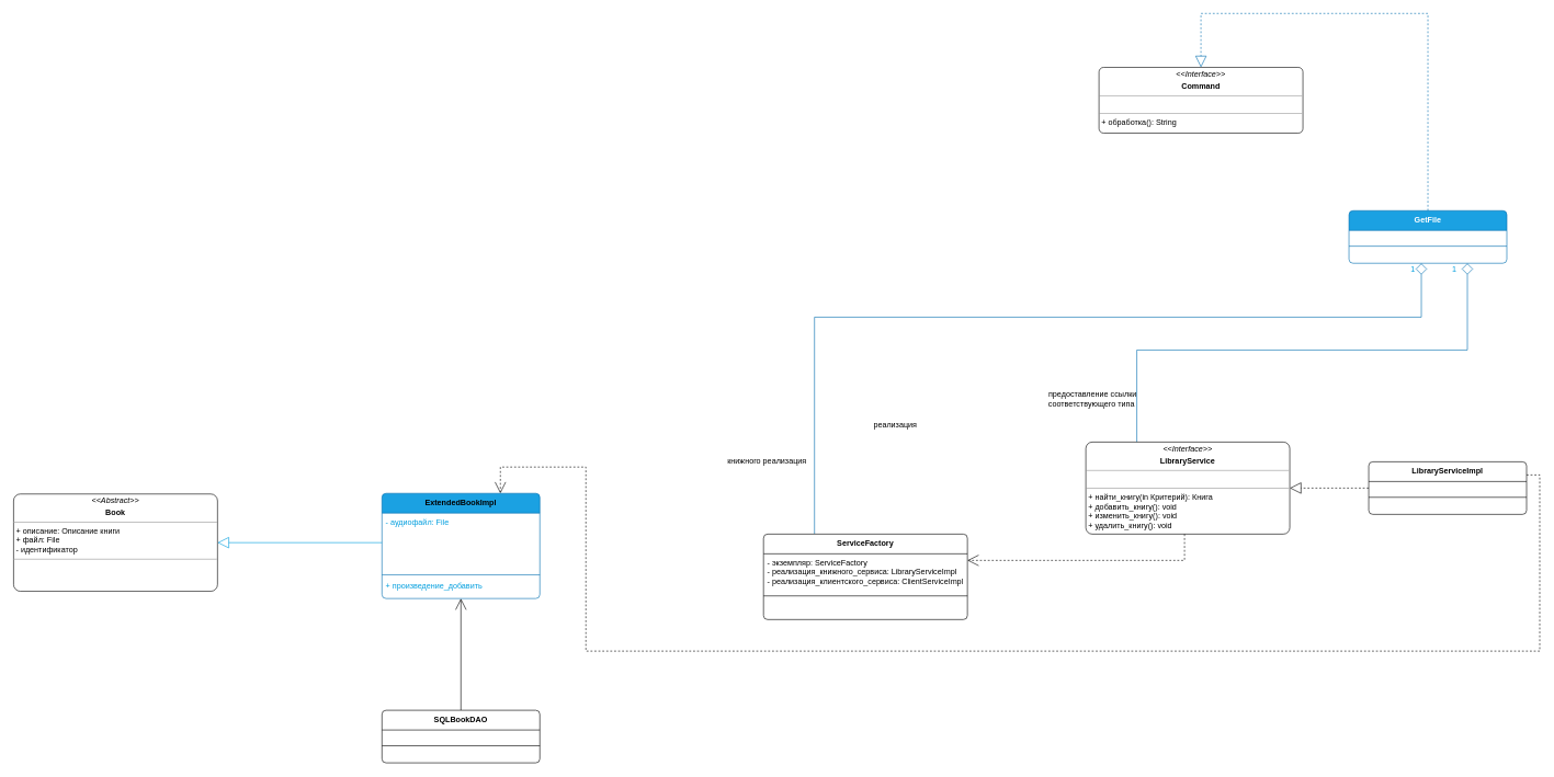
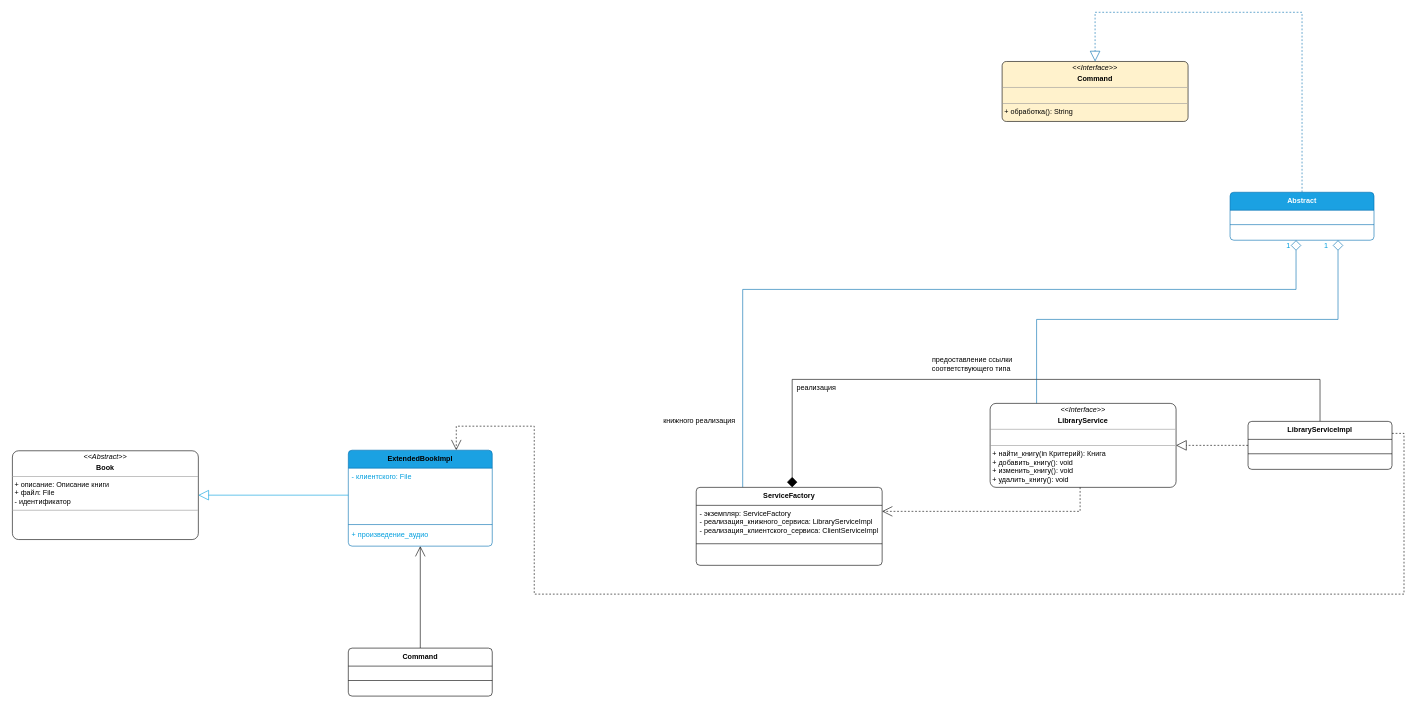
  <mxCell id="0" />
  <mxCell id="1" parent="0" />
  <mxCell id="2" value="&lt;p style=&quot;margin: 0px ; margin-top: 4px ; text-align: center&quot;&gt;&lt;i&gt;&amp;lt;&amp;lt;Abstract&amp;gt;&amp;gt;&lt;/i&gt;&lt;/p&gt;&lt;p style=&quot;margin: 0px ; margin-top: 4px ; text-align: center&quot;&gt;&lt;b&gt;Book&lt;/b&gt;&lt;/p&gt;&lt;hr size=&quot;1&quot;&gt;&lt;p style=&quot;margin: 0px ; margin-left: 4px&quot;&gt;+ описание: Описание книги&lt;/p&gt;&lt;p style=&quot;margin: 0px ; margin-left: 4px&quot;&gt;+ файл: File&lt;br style=&quot;padding: 0px ; margin: 0px&quot;&gt;- идентификатор&lt;br&gt;&lt;/p&gt;&lt;hr size=&quot;1&quot;&gt;&lt;p style=&quot;margin: 0px ; margin-left: 4px&quot;&gt;&amp;nbsp;&lt;/p&gt;" style="verticalAlign=top;align=left;overflow=fill;fontSize=12;fontFamily=Helvetica;html=1;rounded=1;arcSize=7;" vertex="1" parent="1"><mxGeometry x="20" y="751" width="310" height="148" as="geometry" /></mxCell>
  <mxCell id="3" style="edgeStyle=orthogonalEdgeStyle;rounded=0;orthogonalLoop=1;jettySize=auto;html=1;exitX=0.5;exitY=0;exitDx=0;exitDy=0;endArrow=open;endFill=0;dashed=0;startSize=15;endSize=15;" edge="1" parent="1" source="4" target="30"><mxGeometry relative="1" as="geometry" /></mxCell>
- <mxCell id="4" value="SQLBookDAO" style="swimlane;fontStyle=1;align=center;verticalAlign=top;childLayout=stackLayout;horizontal=1;startSize=30;horizontalStack=0;resizeParent=1;resizeParentMax=0;resizeLast=0;collapsible=1;marginBottom=0;rounded=1;arcSize=7;" vertex="1" parent="1"><mxGeometry x="580" y="1080" width="240" height="80" as="geometry" /></mxCell>
+ <mxCell id="4" value="Command" style="swimlane;fontStyle=1;align=center;verticalAlign=top;childLayout=stackLayout;horizontal=1;startSize=30;horizontalStack=0;resizeParent=1;resizeParentMax=0;resizeLast=0;collapsible=1;marginBottom=0;rounded=1;arcSize=7;" vertex="1" parent="1"><mxGeometry x="580" y="1080" width="240" height="80" as="geometry" /></mxCell>
  <mxCell id="5" value=" " style="text;strokeColor=none;fillColor=none;align=left;verticalAlign=top;spacingLeft=4;spacingRight=4;overflow=hidden;rotatable=0;points=[[0,0.5],[1,0.5]];portConstraint=eastwest;" vertex="1" parent="4"><mxGeometry y="30" width="240" height="20" as="geometry" /></mxCell>
  <mxCell id="6" value="" style="line;strokeWidth=1;fillColor=none;align=left;verticalAlign=middle;spacingTop=-1;spacingLeft=3;spacingRight=3;rotatable=0;labelPosition=right;points=[];portConstraint=eastwest;" vertex="1" parent="4"><mxGeometry y="50" width="240" height="8" as="geometry" /></mxCell>
  <mxCell id="7" value=" " style="text;strokeColor=none;fillColor=none;align=left;verticalAlign=top;spacingLeft=4;spacingRight=4;overflow=hidden;rotatable=0;points=[[0,0.5],[1,0.5]];portConstraint=eastwest;" vertex="1" parent="4"><mxGeometry y="58" width="240" height="22" as="geometry" /></mxCell>
+ <mxCell id="8" style="edgeStyle=orthogonalEdgeStyle;rounded=0;orthogonalLoop=1;jettySize=auto;html=1;exitX=0.5;exitY=0;exitDx=0;exitDy=0;endArrow=diamond;endFill=1;endSize=15;" edge="1" parent="1" source="13" target="18"><mxGeometry relative="1" as="geometry"><Array as="points"><mxPoint x="2200" y="632" /><mxPoint x="1320" y="632" /></Array></mxGeometry></mxCell>
  <mxCell id="9" style="edgeStyle=orthogonalEdgeStyle;rounded=0;orthogonalLoop=1;jettySize=auto;html=1;exitX=0.25;exitY=0;exitDx=0;exitDy=0;fontColor=#009900;startArrow=none;startFill=0;endArrow=diamond;endFill=0;startSize=15;endSize=15;fillColor=#1ba1e2;strokeColor=#006EAF;" edge="1" parent="1" source="10" target="35"><mxGeometry relative="1" as="geometry"><Array as="points"><mxPoint x="1728" y="532" /><mxPoint x="2230" y="532" /></Array><mxPoint x="3141" y="452" as="targetPoint" /></mxGeometry></mxCell>
  <mxCell id="10" value="&lt;p style=&quot;margin: 0px ; margin-top: 4px ; text-align: center&quot;&gt;&lt;i&gt;&amp;lt;&amp;lt;Interface&amp;gt;&amp;gt;&lt;/i&gt;&lt;/p&gt;&lt;p style=&quot;margin: 0px ; margin-top: 4px ; text-align: center&quot;&gt;&lt;b&gt;LibraryService&lt;/b&gt;&lt;/p&gt;&lt;hr size=&quot;1&quot;&gt;&lt;p style=&quot;margin: 0px ; margin-left: 4px&quot;&gt;&amp;nbsp;&lt;br&gt;&lt;/p&gt;&lt;hr size=&quot;1&quot;&gt;&lt;p style=&quot;margin: 0px ; margin-left: 4px&quot;&gt;+ найти_книгу(in Критерий): Книга&lt;br&gt;&lt;/p&gt;&lt;p style=&quot;margin: 0px ; margin-left: 4px&quot;&gt;+ добавить_книгу(): void&lt;/p&gt;&lt;p style=&quot;margin: 0px ; margin-left: 4px&quot;&gt;+ изменить_книгу(): void&lt;/p&gt;&lt;p style=&quot;margin: 0px ; margin-left: 4px&quot;&gt;+ удалить_книгу(): void&lt;/p&gt;" style="verticalAlign=top;align=left;overflow=fill;fontSize=12;fontFamily=Helvetica;html=1;rounded=1;arcSize=7;" vertex="1" parent="1"><mxGeometry x="1650" y="672" width="310" height="140" as="geometry" /></mxCell>
  <mxCell id="11" style="edgeStyle=orthogonalEdgeStyle;rounded=0;orthogonalLoop=1;jettySize=auto;html=1;dashed=1;endArrow=open;endFill=0;endSize=15;strokeWidth=1;" edge="1" parent="1" source="10" target="18"><mxGeometry relative="1" as="geometry"><Array as="points"><mxPoint x="1800" y="852" /></Array></mxGeometry></mxCell>
  <mxCell id="12" style="edgeStyle=orthogonalEdgeStyle;rounded=0;orthogonalLoop=1;jettySize=auto;html=1;exitX=1;exitY=0.25;exitDx=0;exitDy=0;dashed=1;endArrow=open;endFill=0;startSize=15;endSize=15;entryX=0.75;entryY=0;entryDx=0;entryDy=0;" edge="1" parent="1" source="13" target="30"><mxGeometry relative="1" as="geometry"><Array as="points"><mxPoint x="2340" y="722" /><mxPoint x="2340" y="990" /><mxPoint x="890" y="990" /><mxPoint x="890" y="710" /><mxPoint x="760" y="710" /></Array></mxGeometry></mxCell>
  <mxCell id="13" value="LibraryServiceImpl" style="swimlane;fontStyle=1;align=center;verticalAlign=top;childLayout=stackLayout;horizontal=1;startSize=30;horizontalStack=0;resizeParent=1;resizeParentMax=0;resizeLast=0;collapsible=1;marginBottom=0;rounded=1;arcSize=7;" vertex="1" parent="1"><mxGeometry x="2080" y="702" width="240" height="80" as="geometry" /></mxCell>
  <mxCell id="14" value=" " style="text;strokeColor=none;fillColor=none;align=left;verticalAlign=top;spacingLeft=4;spacingRight=4;overflow=hidden;rotatable=0;points=[[0,0.5],[1,0.5]];portConstraint=eastwest;" vertex="1" parent="13"><mxGeometry y="30" width="240" height="20" as="geometry" /></mxCell>
  <mxCell id="15" value="" style="line;strokeWidth=1;fillColor=none;align=left;verticalAlign=middle;spacingTop=-1;spacingLeft=3;spacingRight=3;rotatable=0;labelPosition=right;points=[];portConstraint=eastwest;" vertex="1" parent="13"><mxGeometry y="50" width="240" height="8" as="geometry" /></mxCell>
  <mxCell id="16" value=" " style="text;strokeColor=none;fillColor=none;align=left;verticalAlign=top;spacingLeft=4;spacingRight=4;overflow=hidden;rotatable=0;points=[[0,0.5],[1,0.5]];portConstraint=eastwest;" vertex="1" parent="13"><mxGeometry y="58" width="240" height="22" as="geometry" /></mxCell>
  <mxCell id="17" style="edgeStyle=orthogonalEdgeStyle;rounded=0;orthogonalLoop=1;jettySize=auto;html=1;exitX=0.25;exitY=0;exitDx=0;exitDy=0;startArrow=none;startFill=0;endArrow=diamond;endFill=0;startSize=15;endSize=15;fillColor=#1ba1e2;strokeColor=#006EAF;" edge="1" parent="1" source="18" target="35"><mxGeometry relative="1" as="geometry"><Array as="points"><mxPoint x="1238" y="482" /><mxPoint x="2160" y="482" /></Array><mxPoint x="3078" y="452" as="targetPoint" /></mxGeometry></mxCell>
  <mxCell id="18" value="ServiceFactory" style="swimlane;fontStyle=1;align=center;verticalAlign=top;childLayout=stackLayout;horizontal=1;startSize=30;horizontalStack=0;resizeParent=1;resizeParentMax=0;resizeLast=0;collapsible=1;marginBottom=0;rounded=1;arcSize=7;" vertex="1" parent="1"><mxGeometry x="1160" y="812" width="310" height="130" as="geometry" /></mxCell>
  <mxCell id="19" value="- экземпляр: ServiceFactory&#10;- реализация_книжного_сервиса: LibraryServiceImpl&#10;- реализация_клиентского_сервиса: ClientServiceImpl" style="text;strokeColor=none;fillColor=none;align=left;verticalAlign=top;spacingLeft=4;spacingRight=4;overflow=hidden;rotatable=0;points=[[0,0.5],[1,0.5]];portConstraint=eastwest;" vertex="1" parent="18"><mxGeometry y="30" width="310" height="60" as="geometry" /></mxCell>
  <mxCell id="20" value="" style="line;strokeWidth=1;fillColor=none;align=left;verticalAlign=middle;spacingTop=-1;spacingLeft=3;spacingRight=3;rotatable=0;labelPosition=right;points=[];portConstraint=eastwest;" vertex="1" parent="18"><mxGeometry y="90" width="310" height="8" as="geometry" /></mxCell>
  <mxCell id="21" value=" " style="text;strokeColor=none;fillColor=none;align=left;verticalAlign=top;spacingLeft=4;spacingRight=4;overflow=hidden;rotatable=0;points=[[0,0.5],[1,0.5]];portConstraint=eastwest;" vertex="1" parent="18"><mxGeometry y="98" width="310" height="32" as="geometry" /></mxCell>
- <mxCell id="22" value="&lt;p style=&quot;margin: 0px ; margin-top: 4px ; text-align: center&quot;&gt;&lt;i&gt;&amp;lt;&amp;lt;Interface&amp;gt;&amp;gt;&lt;/i&gt;&lt;/p&gt;&lt;p style=&quot;margin: 0px ; margin-top: 4px ; text-align: center&quot;&gt;&lt;b&gt;Command&lt;/b&gt;&lt;/p&gt;&lt;hr size=&quot;1&quot;&gt;&lt;p style=&quot;margin: 0px ; margin-left: 4px&quot;&gt;&amp;nbsp;&lt;br&gt;&lt;/p&gt;&lt;hr size=&quot;1&quot;&gt;&lt;p style=&quot;margin: 0px ; margin-left: 4px&quot;&gt;+ обработка(): String&lt;/p&gt;" style="verticalAlign=top;align=left;overflow=fill;fontSize=12;fontFamily=Helvetica;html=1;rounded=1;arcSize=7;" vertex="1" parent="1"><mxGeometry x="1670" y="102" width="310" height="100" as="geometry" /></mxCell>
+ <mxCell id="22" value="&lt;p style=&quot;margin: 0px ; margin-top: 4px ; text-align: center&quot;&gt;&lt;i&gt;&amp;lt;&amp;lt;Interface&amp;gt;&amp;gt;&lt;/i&gt;&lt;/p&gt;&lt;p style=&quot;margin: 0px ; margin-top: 4px ; text-align: center&quot;&gt;&lt;b&gt;Command&lt;/b&gt;&lt;/p&gt;&lt;hr size=&quot;1&quot;&gt;&lt;p style=&quot;margin: 0px ; margin-left: 4px&quot;&gt;&amp;nbsp;&lt;br&gt;&lt;/p&gt;&lt;hr size=&quot;1&quot;&gt;&lt;p style=&quot;margin: 0px ; margin-left: 4px&quot;&gt;+ обработка(): String&lt;/p&gt;" style="verticalAlign=top;align=left;overflow=fill;fontSize=12;fontFamily=Helvetica;html=1;rounded=1;arcSize=7;fillColor=#fff2cc;" vertex="1" parent="1"><mxGeometry x="1670" y="102" width="310" height="100" as="geometry" /></mxCell>
  <mxCell id="23" style="edgeStyle=orthogonalEdgeStyle;rounded=0;orthogonalLoop=1;jettySize=auto;html=1;exitX=0;exitY=0.5;exitDx=0;exitDy=0;entryX=1;entryY=0.5;entryDx=0;entryDy=0;fontSize=11;endArrow=block;endFill=0;endSize=15;strokeWidth=1;dashed=1;" edge="1" parent="1" source="14" target="10"><mxGeometry relative="1" as="geometry"><mxPoint x="2090" y="1007" as="sourcePoint" /><mxPoint x="1970" y="1007" as="targetPoint" /></mxGeometry></mxCell>
  <mxCell id="24" value="книжного реализация" style="text;html=1;align=center;verticalAlign=middle;resizable=0;points=[];autosize=1;strokeColor=none;fillColor=none;" vertex="1" parent="1"><mxGeometry x="1090" y="692" width="150" height="20" as="geometry" /></mxCell>
- <mxCell id="25" value="предоставление ссылки &lt;br&gt;соответствующего типа&amp;nbsp;" style="text;html=1;align=center;verticalAlign=middle;resizable=0;points=[];autosize=1;strokeColor=none;fillColor=none;" vertex="1" parent="1"><mxGeometry x="1585" y="592" width="150" height="30" as="geometry" /></mxCell>
+ <mxCell id="25" value="предоставление ссылки &lt;br&gt;соответствующего типа&amp;nbsp;" style="text;html=1;align=center;verticalAlign=middle;resizable=0;points=[];autosize=1;strokeColor=none;fillColor=none;" vertex="1" parent="1"><mxGeometry x="1545" y="592" width="150" height="30" as="geometry" /></mxCell>
  <mxCell id="26" value="реализация" style="text;html=1;align=center;verticalAlign=middle;resizable=0;points=[];autosize=1;strokeColor=none;fillColor=none;" vertex="1" parent="1"><mxGeometry x="1320" y="637" width="80" height="20" as="geometry" /></mxCell>
  <mxCell id="27" style="edgeStyle=orthogonalEdgeStyle;rounded=0;orthogonalLoop=1;jettySize=auto;html=1;entryX=0.5;entryY=0;entryDx=0;entryDy=0;fontColor=#009900;startArrow=none;startFill=0;endArrow=block;endFill=0;startSize=15;endSize=15;dashed=1;fillColor=#1ba1e2;strokeColor=#006EAF;" edge="1" parent="1" target="22" source="35"><mxGeometry relative="1" as="geometry"><Array as="points"><mxPoint x="2170" y="20" /><mxPoint x="1825" y="20" /></Array><mxPoint x="3078" y="372" as="sourcePoint" /></mxGeometry></mxCell>
  <mxCell id="28" value="1" style="text;html=1;align=center;verticalAlign=middle;resizable=0;points=[];autosize=1;strokeColor=none;fillColor=none;fontColor=#009EDE;" vertex="1" parent="1"><mxGeometry x="2137" y="400" width="20" height="20" as="geometry" /></mxCell>
  <mxCell id="29" value="1" style="text;html=1;align=center;verticalAlign=middle;resizable=0;points=[];autosize=1;strokeColor=none;fillColor=none;fontColor=#009EDE;" vertex="1" parent="1"><mxGeometry x="2200" y="400" width="20" height="20" as="geometry" /></mxCell>
  <mxCell id="30" value="ExtendedBookImpl" style="swimlane;fontStyle=1;align=center;verticalAlign=top;childLayout=stackLayout;horizontal=1;startSize=30;horizontalStack=0;resizeParent=1;resizeParentMax=0;resizeLast=0;collapsible=1;marginBottom=0;rounded=1;arcSize=7;fillColor=#1ba1e2;strokeColor=#006EAF;fontColor=default;" vertex="1" parent="1"><mxGeometry x="580" y="750" width="240" height="160" as="geometry" /></mxCell>
- <mxCell id="31" value="- аудиофайл: File&#10;" style="text;strokeColor=none;fillColor=none;align=left;verticalAlign=top;spacingLeft=4;spacingRight=4;overflow=hidden;rotatable=0;points=[[0,0.5],[1,0.5]];portConstraint=eastwest;fontColor=#009EDE;" vertex="1" parent="30"><mxGeometry y="30" width="240" height="90" as="geometry" /></mxCell>
+ <mxCell id="31" value="- клиентского: File&#10;" style="text;strokeColor=none;fillColor=none;align=left;verticalAlign=top;spacingLeft=4;spacingRight=4;overflow=hidden;rotatable=0;points=[[0,0.5],[1,0.5]];portConstraint=eastwest;fontColor=#009EDE;" vertex="1" parent="30"><mxGeometry y="30" width="240" height="90" as="geometry" /></mxCell>
  <mxCell id="32" value="" style="line;strokeWidth=1;fillColor=#1ba1e2;align=left;verticalAlign=middle;spacingTop=-1;spacingLeft=3;spacingRight=3;rotatable=0;labelPosition=right;points=[];portConstraint=eastwest;strokeColor=#006EAF;fontColor=#ffffff;" vertex="1" parent="30"><mxGeometry y="120" width="240" height="8" as="geometry" /></mxCell>
- <mxCell id="33" value="+ произведение_добавить" style="text;strokeColor=none;fillColor=none;align=left;verticalAlign=top;spacingLeft=4;spacingRight=4;overflow=hidden;rotatable=0;points=[[0,0.5],[1,0.5]];portConstraint=eastwest;fontColor=#009EDE;" vertex="1" parent="30"><mxGeometry y="128" width="240" height="32" as="geometry" /></mxCell>
+ <mxCell id="33" value="+ произведение_аудио" style="text;strokeColor=none;fillColor=none;align=left;verticalAlign=top;spacingLeft=4;spacingRight=4;overflow=hidden;rotatable=0;points=[[0,0.5],[1,0.5]];portConstraint=eastwest;fontColor=#009EDE;" vertex="1" parent="30"><mxGeometry y="128" width="240" height="32" as="geometry" /></mxCell>
  <mxCell id="34" style="edgeStyle=orthogonalEdgeStyle;rounded=0;orthogonalLoop=1;jettySize=auto;html=1;exitX=0;exitY=0.5;exitDx=0;exitDy=0;fontColor=#009ede;startArrow=none;startFill=0;endArrow=block;endFill=0;startSize=15;endSize=15;strokeColor=#009ede;" edge="1" parent="1" source="31" target="2"><mxGeometry relative="1" as="geometry" /></mxCell>
- <mxCell id="35" value="GetFile" style="swimlane;fontStyle=1;align=center;verticalAlign=top;childLayout=stackLayout;horizontal=1;startSize=30;horizontalStack=0;resizeParent=1;resizeParentMax=0;resizeLast=0;collapsible=1;marginBottom=0;rounded=1;arcSize=7;fillColor=#1ba1e2;strokeColor=#006EAF;fontColor=#ffffff;" vertex="1" parent="1"><mxGeometry x="2050" y="320" width="240" height="80" as="geometry" /></mxCell>
+ <mxCell id="35" value="Abstract" style="swimlane;fontStyle=1;align=center;verticalAlign=top;childLayout=stackLayout;horizontal=1;startSize=30;horizontalStack=0;resizeParent=1;resizeParentMax=0;resizeLast=0;collapsible=1;marginBottom=0;rounded=1;arcSize=7;fillColor=#1ba1e2;strokeColor=#006EAF;fontColor=#ffffff;" vertex="1" parent="1"><mxGeometry x="2050" y="320" width="240" height="80" as="geometry" /></mxCell>
  <mxCell id="36" value=" " style="text;strokeColor=none;fillColor=none;align=left;verticalAlign=top;spacingLeft=4;spacingRight=4;overflow=hidden;rotatable=0;points=[[0,0.5],[1,0.5]];portConstraint=eastwest;" vertex="1" parent="35"><mxGeometry y="30" width="240" height="20" as="geometry" /></mxCell>
  <mxCell id="37" value="" style="line;strokeWidth=1;fillColor=#1ba1e2;align=left;verticalAlign=middle;spacingTop=-1;spacingLeft=3;spacingRight=3;rotatable=0;labelPosition=right;points=[];portConstraint=eastwest;strokeColor=#006EAF;fontColor=#ffffff;" vertex="1" parent="35"><mxGeometry y="50" width="240" height="8" as="geometry" /></mxCell>
  <mxCell id="38" value=" " style="text;strokeColor=none;fillColor=none;align=left;verticalAlign=top;spacingLeft=4;spacingRight=4;overflow=hidden;rotatable=0;points=[[0,0.5],[1,0.5]];portConstraint=eastwest;" vertex="1" parent="35"><mxGeometry y="58" width="240" height="22" as="geometry" /></mxCell>
